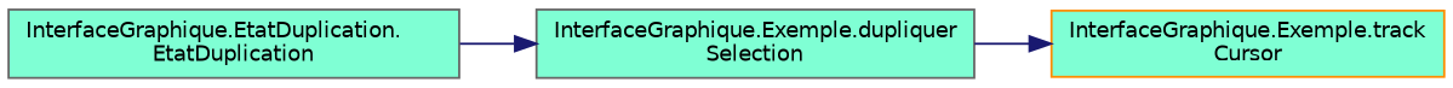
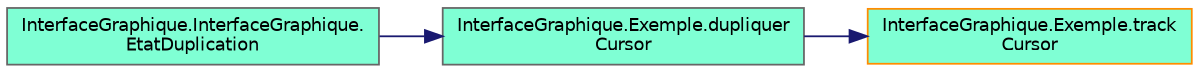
  digraph {
    rankdir=LR
    node [color=gray40 fillcolor=aquamarine fontname=Helvetica fontsize=10 shape=record style=filled]
    edge [color=midnightblue fontname=Helvetica fontsize=10 labelfontname=Helvetica labelfontsize=10 style=solid]
-   n1 [fontcolor=black height=0.2 label="InterfaceGraphique.EtatDuplication.\lEtatDuplication" width=0.4]
-   n2 [height=0.2 label="InterfaceGraphique.Exemple.dupliquer\lSelection" width=0.4]
+   n1 [fontcolor=black height=0.2 label="InterfaceGraphique.InterfaceGraphique.\lEtatDuplication" width=0.4]
+   n2 [height=0.2 label="InterfaceGraphique.Exemple.dupliquer\lCursor" width=0.4]
    n3 [color=darkorange height=0.2 label="InterfaceGraphique.Exemple.track\lCursor" width=0.4]
    n1 -> n2
    n2 -> n3
  }
